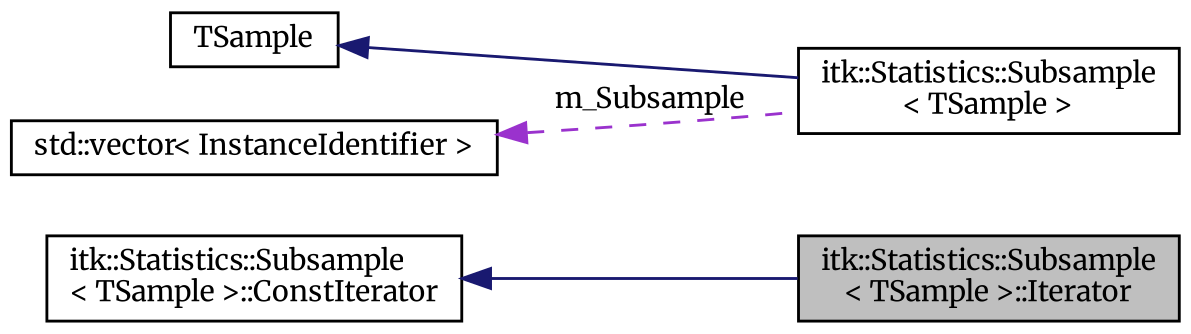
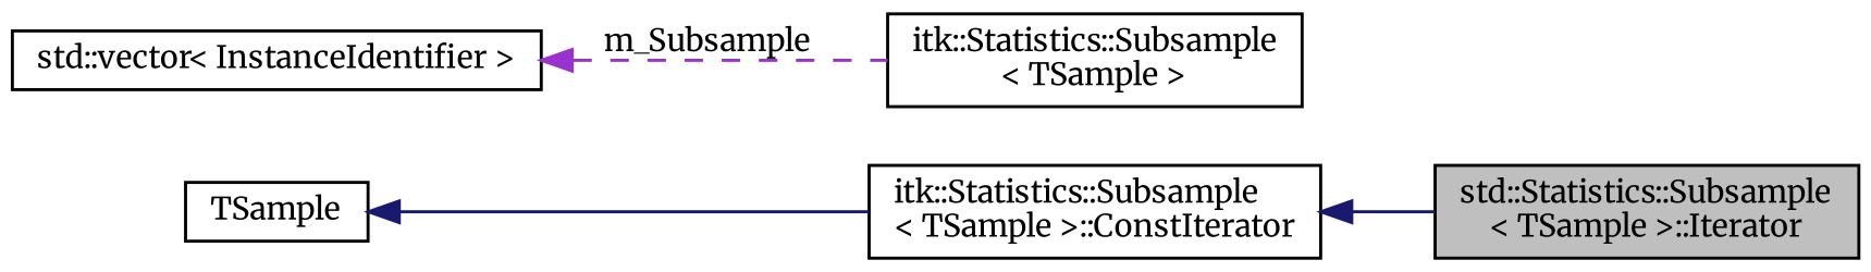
  digraph {
    fontname=Merriweather
    rankdir=LR
    node [color=black fillcolor=white fontname=Merriweather fontsize=10 shape=record style=filled]
    edge [color=midnightblue dir=back fontname=Merriweather fontsize=10 labelfontname=Helvetica labelfontsize=10 style=solid]
-   n1 [fillcolor=grey75 fontcolor=black height=0.2 label="itk::Statistics::Subsample\l\< TSample \>::Iterator" width=0.4]
+   n1 [fillcolor=grey75 fontcolor=black height=0.2 label="std::Statistics::Subsample\l\< TSample \>::Iterator" width=0.4]
    n2 [height=0.2 label="itk::Statistics::Subsample\l\< TSample \>::ConstIterator" width=0.4]
    n3 [height=0.2 label="itk::Statistics::Subsample\l\< TSample \>" width=0.4]
    n4 [height=0.2 label=TSample width=0.4]
    n5 [height=0.2 label="std::vector\< InstanceIdentifier \>" width=0.4]
    n2 -> n1
-   n4 -> n3
+   n4 -> n2
    n5 -> n3 [color=darkorchid3 label=" m_Subsample" style=dashed]
  }
